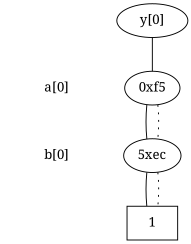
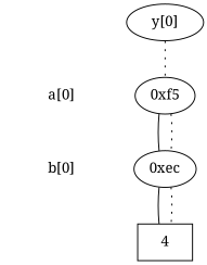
  digraph {
    fontname="Noto Serif"
    node [fontname="Noto Serif" shape=plaintext]
    edge [dir=none fontname="Noto Serif" style=dotted]
    "CONST NODES" [style=invis]
    " a[0] "
    " b[0] "
    "  y[0]  " [shape=ellipse]
    "0xf5" [shape=""]
-   "0xec" [label="5xec" shape=""]
-   n7 [label=1 shape=box]
+   "0xec" [shape=""]
+   n7 [label=4 shape=box]
    subgraph sub_1 {
      "CONST NODES"
      " a[0] "
      " b[0] "
    }
    subgraph sub_2 {
      rank=same
      "  y[0]  "
    }
    subgraph sub_3 {
      rank=same
      " a[0] "
      "0xf5"
    }
    subgraph sub_4 {
      rank=same
      " b[0] "
      "0xec"
    }
    subgraph sub_5 {
      rank=same
      "CONST NODES"
      subgraph sub_6 {
        rank=same
        n7
      }
    }
    " a[0] " -> " b[0] " [style=invis]
    " b[0] " -> "CONST NODES" [style=invis]
-   "  y[0]  " -> "0xf5" [style=solid]
+   "  y[0]  " -> "0xf5"
    "0xf5" -> "0xec" [style=""]
    "0xf5" -> "0xec"
    "0xec" -> n7 [style=""]
    "0xec" -> n7
  }
